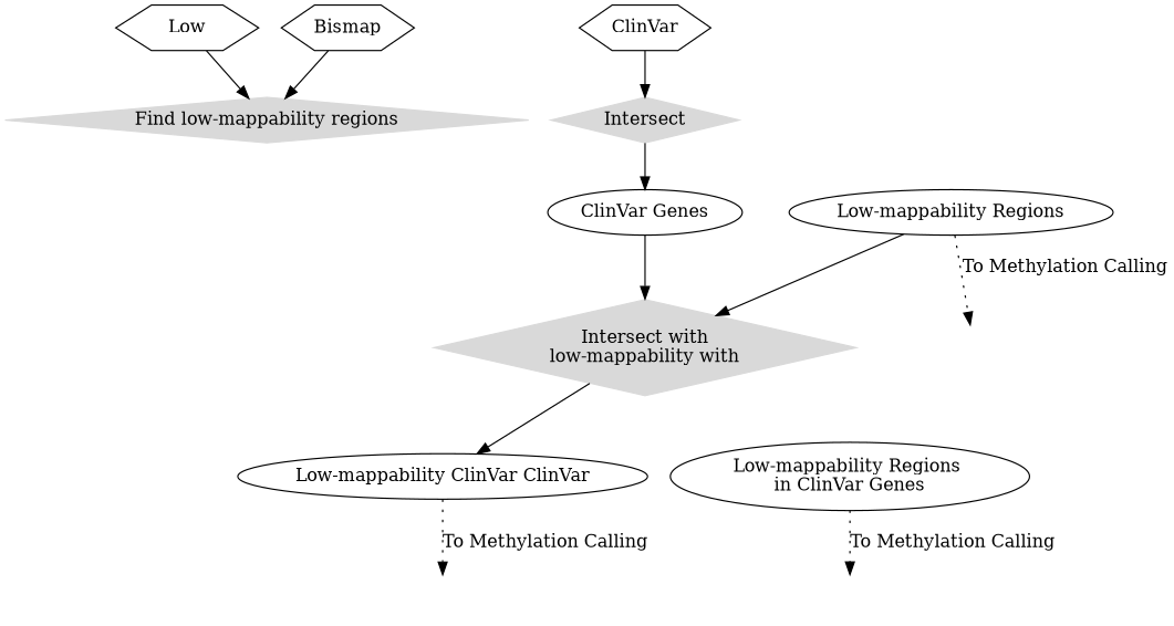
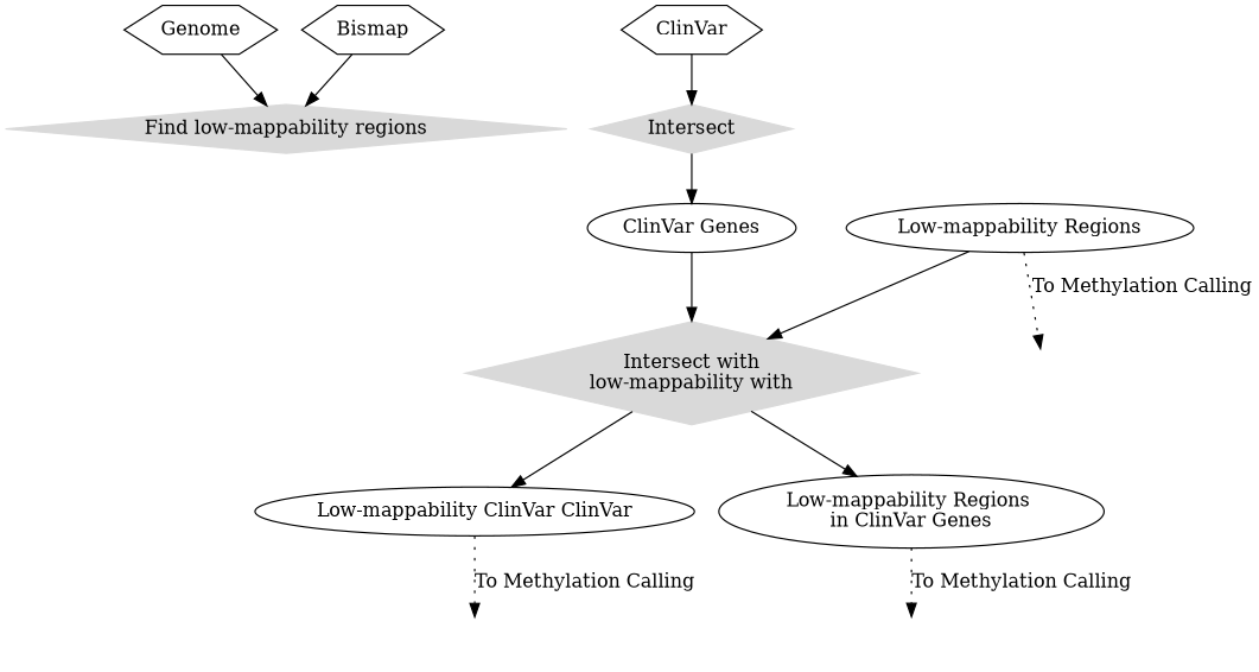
  digraph {
-   Genome [shape=hexagon label=Low]
+   Genome [shape=hexagon]
    n2 [color=gray85 label="Find low-mappability regions" shape=diamond style=filled]
    ClinVar [shape=hexagon]
    n4 [color=gray85 label=Intersect shape=diamond style=filled]
    "ClinVar Genes"
    Bismap [shape=hexagon]
    n7 [color=gray85 label="Intersect with\nlow-mappability with" shape=diamond style=filled]
    n8 [label="Low-mappability ClinVar ClinVar"]
    "Low-mappability Regions \nin ClinVar Genes"
    "Low-mappability Regions"
    BAM_PROC_1 [style=invis]
    BAM_PROC_2 [style=invis]
    BAM_PROC_3 [style=invis]
    Genome -> n2
    ClinVar -> n4
    n4 -> "ClinVar Genes"
    "ClinVar Genes" -> n7
    Bismap -> n2
    n7 -> n8
+   n7 -> "Low-mappability Regions \nin ClinVar Genes"
    n8 -> BAM_PROC_2 [label="To Methylation Calling" style=dotted]
    "Low-mappability Regions \nin ClinVar Genes" -> BAM_PROC_3 [label="To Methylation Calling" style=dotted]
    "Low-mappability Regions" -> n7
    "Low-mappability Regions" -> BAM_PROC_1 [label="To Methylation Calling" style=dotted]
  }
